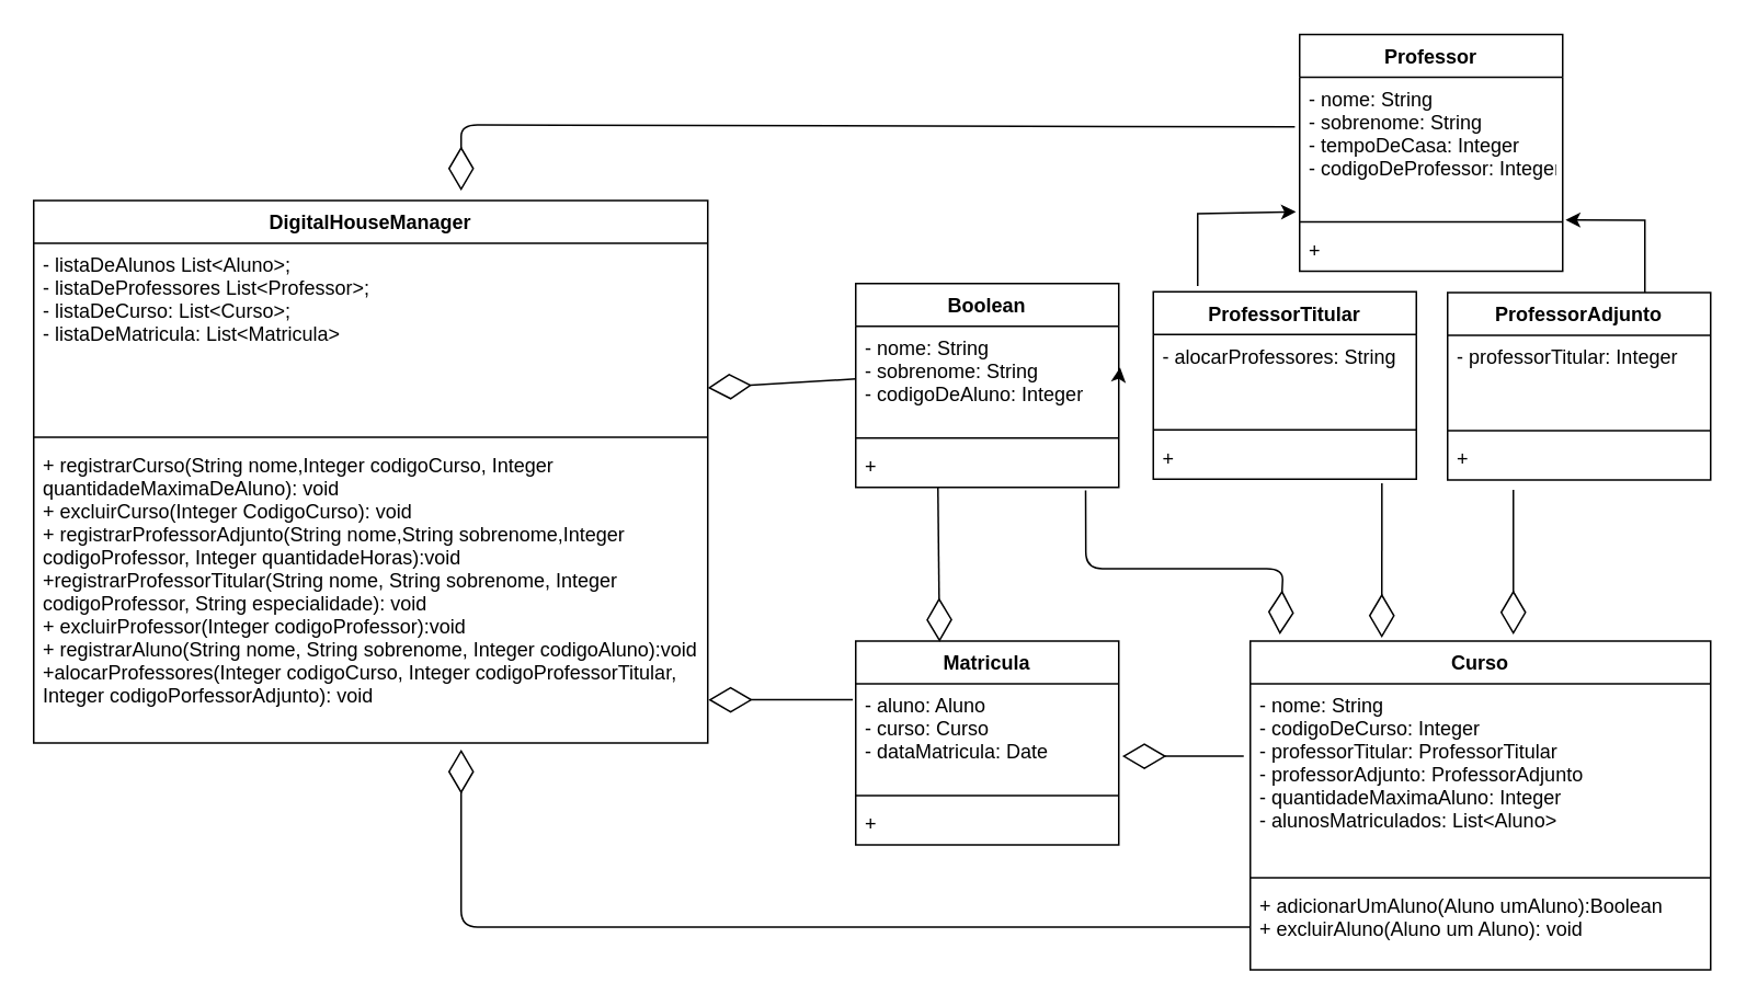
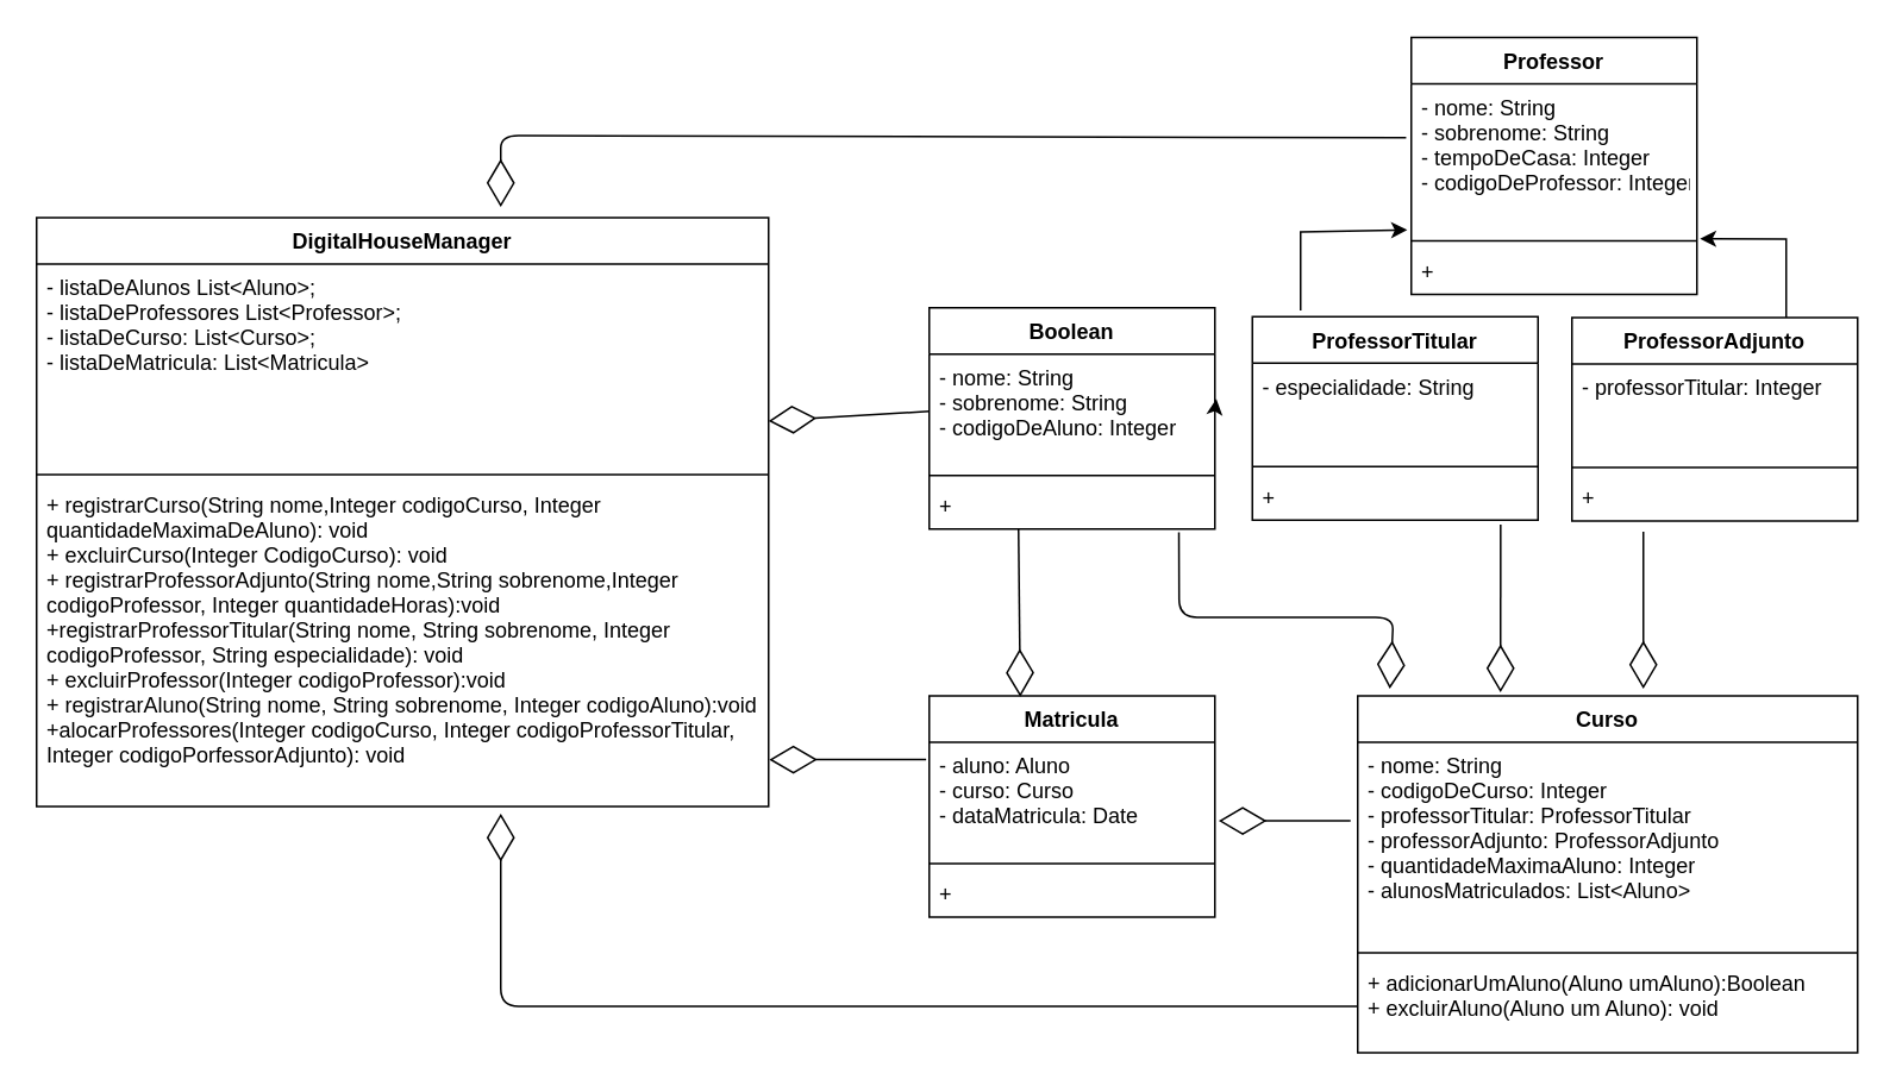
  <mxCell id="0" />
  <mxCell id="1" parent="0" />
  <mxCell id="2" value="Curso" style="swimlane;fontStyle=1;align=center;verticalAlign=top;childLayout=stackLayout;horizontal=1;startSize=26;horizontalStack=0;resizeParent=1;resizeParentMax=0;resizeLast=0;collapsible=1;marginBottom=0;" parent="1" vertex="1"><mxGeometry x="760" y="389.5" width="280" height="200" as="geometry" /></mxCell>
  <mxCell id="3" value="- nome: String&#10;- codigoDeCurso: Integer&#10;- professorTitular: ProfessorTitular&#10;- professorAdjunto: ProfessorAdjunto&#10;- quantidadeMaximaAluno: Integer&#10;- alunosMatriculados: List&lt;Aluno&gt;&#10;&#10;" style="text;strokeColor=none;fillColor=none;align=left;verticalAlign=top;spacingLeft=4;spacingRight=4;overflow=hidden;rotatable=0;points=[[0,0.5],[1,0.5]];portConstraint=eastwest;" parent="2" vertex="1"><mxGeometry y="26" width="280" height="114" as="geometry" /></mxCell>
  <mxCell id="4" value="" style="line;strokeWidth=1;fillColor=none;align=left;verticalAlign=middle;spacingTop=-1;spacingLeft=3;spacingRight=3;rotatable=0;labelPosition=right;points=[];portConstraint=eastwest;" parent="2" vertex="1"><mxGeometry y="140" width="280" height="8" as="geometry" /></mxCell>
  <mxCell id="5" value="+ adicionarUmAluno(Aluno umAluno):Boolean&#10;+ excluirAluno(Aluno um Aluno): void&#10;" style="text;strokeColor=none;fillColor=none;align=left;verticalAlign=top;spacingLeft=4;spacingRight=4;overflow=hidden;rotatable=0;points=[[0,0.5],[1,0.5]];portConstraint=eastwest;" parent="2" vertex="1"><mxGeometry y="148" width="280" height="52" as="geometry" /></mxCell>
  <mxCell id="6" value="Boolean" style="swimlane;fontStyle=1;align=center;verticalAlign=top;childLayout=stackLayout;horizontal=1;startSize=26;horizontalStack=0;resizeParent=1;resizeParentMax=0;resizeLast=0;collapsible=1;marginBottom=0;" parent="1" vertex="1"><mxGeometry x="520" y="172" width="160" height="124" as="geometry" /></mxCell>
  <mxCell id="7" value="- nome: String&#10;- sobrenome: String&#10;- codigoDeAluno: Integer&#10;" style="text;strokeColor=none;fillColor=none;align=left;verticalAlign=top;spacingLeft=4;spacingRight=4;overflow=hidden;rotatable=0;points=[[0,0.5],[1,0.5]];portConstraint=eastwest;" parent="6" vertex="1"><mxGeometry y="26" width="160" height="64" as="geometry" /></mxCell>
  <mxCell id="8" value="" style="line;strokeWidth=1;fillColor=none;align=left;verticalAlign=middle;spacingTop=-1;spacingLeft=3;spacingRight=3;rotatable=0;labelPosition=right;points=[];portConstraint=eastwest;" parent="6" vertex="1"><mxGeometry y="90" width="160" height="8" as="geometry" /></mxCell>
  <mxCell id="9" style="edgeStyle=orthogonalEdgeStyle;rounded=0;orthogonalLoop=1;jettySize=auto;html=1;exitX=1;exitY=0.5;exitDx=0;exitDy=0;entryX=1.005;entryY=0.391;entryDx=0;entryDy=0;entryPerimeter=0;" edge="1" parent="6" source="7" target="7"><mxGeometry relative="1" as="geometry" /></mxCell>
  <mxCell id="10" value="+" style="text;strokeColor=none;fillColor=none;align=left;verticalAlign=top;spacingLeft=4;spacingRight=4;overflow=hidden;rotatable=0;points=[[0,0.5],[1,0.5]];portConstraint=eastwest;" parent="6" vertex="1"><mxGeometry y="98" width="160" height="26" as="geometry" /></mxCell>
  <mxCell id="11" value="Professor" style="swimlane;fontStyle=1;align=center;verticalAlign=top;childLayout=stackLayout;horizontal=1;startSize=26;horizontalStack=0;resizeParent=1;resizeParentMax=0;resizeLast=0;collapsible=1;marginBottom=0;" parent="1" vertex="1"><mxGeometry x="790" y="20.5" width="160" height="144" as="geometry" /></mxCell>
  <mxCell id="12" value="- nome: String&#10;- sobrenome: String&#10;- tempoDeCasa: Integer&#10;- codigoDeProfessor: Integer&#10;" style="text;strokeColor=none;fillColor=none;align=left;verticalAlign=top;spacingLeft=4;spacingRight=4;overflow=hidden;rotatable=0;points=[[0,0.5],[1,0.5]];portConstraint=eastwest;" parent="11" vertex="1"><mxGeometry y="26" width="160" height="84" as="geometry" /></mxCell>
  <mxCell id="13" value="" style="line;strokeWidth=1;fillColor=none;align=left;verticalAlign=middle;spacingTop=-1;spacingLeft=3;spacingRight=3;rotatable=0;labelPosition=right;points=[];portConstraint=eastwest;" parent="11" vertex="1"><mxGeometry y="110" width="160" height="8" as="geometry" /></mxCell>
  <mxCell id="14" value="+" style="text;strokeColor=none;fillColor=none;align=left;verticalAlign=top;spacingLeft=4;spacingRight=4;overflow=hidden;rotatable=0;points=[[0,0.5],[1,0.5]];portConstraint=eastwest;" parent="11" vertex="1"><mxGeometry y="118" width="160" height="26" as="geometry" /></mxCell>
  <mxCell id="15" value="ProfessorTitular" style="swimlane;fontStyle=1;align=center;verticalAlign=top;childLayout=stackLayout;horizontal=1;startSize=26;horizontalStack=0;resizeParent=1;resizeParentMax=0;resizeLast=0;collapsible=1;marginBottom=0;" parent="1" vertex="1"><mxGeometry x="701" y="177" width="160" height="114" as="geometry" /></mxCell>
- <mxCell id="16" value="- alocarProfessores: String&#10;&#10;" style="text;strokeColor=none;fillColor=none;align=left;verticalAlign=top;spacingLeft=4;spacingRight=4;overflow=hidden;rotatable=0;points=[[0,0.5],[1,0.5]];portConstraint=eastwest;" parent="15" vertex="1"><mxGeometry y="26" width="160" height="54" as="geometry" /></mxCell>
+ <mxCell id="16" value="- especialidade: String&#10;&#10;" style="text;strokeColor=none;fillColor=none;align=left;verticalAlign=top;spacingLeft=4;spacingRight=4;overflow=hidden;rotatable=0;points=[[0,0.5],[1,0.5]];portConstraint=eastwest;" parent="15" vertex="1"><mxGeometry y="26" width="160" height="54" as="geometry" /></mxCell>
  <mxCell id="17" value="" style="line;strokeWidth=1;fillColor=none;align=left;verticalAlign=middle;spacingTop=-1;spacingLeft=3;spacingRight=3;rotatable=0;labelPosition=right;points=[];portConstraint=eastwest;" parent="15" vertex="1"><mxGeometry y="80" width="160" height="8" as="geometry" /></mxCell>
  <mxCell id="18" value="+" style="text;strokeColor=none;fillColor=none;align=left;verticalAlign=top;spacingLeft=4;spacingRight=4;overflow=hidden;rotatable=0;points=[[0,0.5],[1,0.5]];portConstraint=eastwest;" parent="15" vertex="1"><mxGeometry y="88" width="160" height="26" as="geometry" /></mxCell>
  <mxCell id="19" value="ProfessorAdjunto" style="swimlane;fontStyle=1;align=center;verticalAlign=top;childLayout=stackLayout;horizontal=1;startSize=26;horizontalStack=0;resizeParent=1;resizeParentMax=0;resizeLast=0;collapsible=1;marginBottom=0;" parent="1" vertex="1"><mxGeometry x="880" y="177.5" width="160" height="114" as="geometry" /></mxCell>
  <mxCell id="20" value="- professorTitular: Integer&#10;" style="text;strokeColor=none;fillColor=none;align=left;verticalAlign=top;spacingLeft=4;spacingRight=4;overflow=hidden;rotatable=0;points=[[0,0.5],[1,0.5]];portConstraint=eastwest;" parent="19" vertex="1"><mxGeometry y="26" width="160" height="54" as="geometry" /></mxCell>
  <mxCell id="21" value="" style="line;strokeWidth=1;fillColor=none;align=left;verticalAlign=middle;spacingTop=-1;spacingLeft=3;spacingRight=3;rotatable=0;labelPosition=right;points=[];portConstraint=eastwest;" parent="19" vertex="1"><mxGeometry y="80" width="160" height="8" as="geometry" /></mxCell>
  <mxCell id="22" value="+" style="text;strokeColor=none;fillColor=none;align=left;verticalAlign=top;spacingLeft=4;spacingRight=4;overflow=hidden;rotatable=0;points=[[0,0.5],[1,0.5]];portConstraint=eastwest;" parent="19" vertex="1"><mxGeometry y="88" width="160" height="26" as="geometry" /></mxCell>
  <mxCell id="23" value="Matricula" style="swimlane;fontStyle=1;align=center;verticalAlign=top;childLayout=stackLayout;horizontal=1;startSize=26;horizontalStack=0;resizeParent=1;resizeParentMax=0;resizeLast=0;collapsible=1;marginBottom=0;" parent="1" vertex="1"><mxGeometry x="520" y="389.5" width="160" height="124" as="geometry" /></mxCell>
  <mxCell id="24" value="- aluno: Aluno&#10;- curso: Curso&#10;- dataMatricula: Date&#10;" style="text;strokeColor=none;fillColor=none;align=left;verticalAlign=top;spacingLeft=4;spacingRight=4;overflow=hidden;rotatable=0;points=[[0,0.5],[1,0.5]];portConstraint=eastwest;" parent="23" vertex="1"><mxGeometry y="26" width="160" height="64" as="geometry" /></mxCell>
  <mxCell id="25" value="" style="line;strokeWidth=1;fillColor=none;align=left;verticalAlign=middle;spacingTop=-1;spacingLeft=3;spacingRight=3;rotatable=0;labelPosition=right;points=[];portConstraint=eastwest;" parent="23" vertex="1"><mxGeometry y="90" width="160" height="8" as="geometry" /></mxCell>
  <mxCell id="26" value="+" style="text;strokeColor=none;fillColor=none;align=left;verticalAlign=top;spacingLeft=4;spacingRight=4;overflow=hidden;rotatable=0;points=[[0,0.5],[1,0.5]];portConstraint=eastwest;" parent="23" vertex="1"><mxGeometry y="98" width="160" height="26" as="geometry" /></mxCell>
  <mxCell id="27" value="DigitalHouseManager" style="swimlane;fontStyle=1;align=center;verticalAlign=top;childLayout=stackLayout;horizontal=1;startSize=26;horizontalStack=0;resizeParent=1;resizeParentMax=0;resizeLast=0;collapsible=1;marginBottom=0;" parent="1" vertex="1"><mxGeometry x="20" y="121.5" width="410" height="330" as="geometry" /></mxCell>
  <mxCell id="28" value="- listaDeAlunos List&lt;Aluno&gt;;&#10;- listaDeProfessores List&lt;Professor&gt;;&#10;- listaDeCurso: List&lt;Curso&gt;;&#10;- listaDeMatricula: List&lt;Matricula&gt;&#10;" style="text;strokeColor=none;fillColor=none;align=left;verticalAlign=top;spacingLeft=4;spacingRight=4;overflow=hidden;rotatable=0;points=[[0,0.5],[1,0.5]];portConstraint=eastwest;" parent="27" vertex="1"><mxGeometry y="26" width="410" height="114" as="geometry" /></mxCell>
  <mxCell id="29" value="" style="endArrow=diamondThin;endFill=0;endSize=24;html=1;exitX=0;exitY=0.5;exitDx=0;exitDy=0;" edge="1" parent="27" source="7"><mxGeometry width="160" relative="1" as="geometry"><mxPoint x="460" y="114.2" as="sourcePoint" /><mxPoint x="410" y="114" as="targetPoint" /></mxGeometry></mxCell>
  <mxCell id="30" value="" style="line;strokeWidth=1;fillColor=none;align=left;verticalAlign=middle;spacingTop=-1;spacingLeft=3;spacingRight=3;rotatable=0;labelPosition=right;points=[];portConstraint=eastwest;" parent="27" vertex="1"><mxGeometry y="140" width="410" height="8" as="geometry" /></mxCell>
  <mxCell id="31" value="+ registrarCurso(String nome,Integer codigoCurso, Integer &#10;quantidadeMaximaDeAluno): void&#10;+ excluirCurso(Integer CodigoCurso): void&#10;+ registrarProfessorAdjunto(String nome,String sobrenome,Integer &#10;codigoProfessor, Integer quantidadeHoras):void&#10;+registrarProfessorTitular(String nome, String sobrenome, Integer &#10;codigoProfessor, String especialidade): void&#10;+ excluirProfessor(Integer codigoProfessor):void&#10;+ registrarAluno(String nome, String sobrenome, Integer codigoAluno):void&#10;+alocarProfessores(Integer codigoCurso, Integer codigoProfessorTitular, &#10;Integer codigoPorfessorAdjunto): void&#10; " style="text;strokeColor=none;fillColor=none;align=left;verticalAlign=top;spacingLeft=4;spacingRight=4;overflow=hidden;rotatable=0;points=[[0,0.5],[1,0.5]];portConstraint=eastwest;" parent="27" vertex="1"><mxGeometry y="148" width="410" height="182" as="geometry" /></mxCell>
  <mxCell id="32" value="" style="endArrow=classic;html=1;rounded=0;entryX=1.011;entryY=1.033;entryDx=0;entryDy=0;entryPerimeter=0;exitX=0.75;exitY=0;exitDx=0;exitDy=0;" edge="1" parent="1" source="19" target="12"><mxGeometry width="50" height="50" relative="1" as="geometry"><mxPoint x="1000" y="225.5" as="sourcePoint" /><mxPoint x="1362" y="167.5" as="targetPoint" /><Array as="points"><mxPoint x="1000" y="133.5" /></Array></mxGeometry></mxCell>
  <mxCell id="33" value="" style="endArrow=classic;html=1;rounded=0;entryX=-0.014;entryY=0.974;entryDx=0;entryDy=0;entryPerimeter=0;exitX=0.75;exitY=0;exitDx=0;exitDy=0;" edge="1" parent="1" target="12"><mxGeometry width="50" height="50" relative="1" as="geometry"><mxPoint x="728" y="173.5" as="sourcePoint" /><mxPoint x="680" y="129.5" as="targetPoint" /><Array as="points"><mxPoint x="728" y="129.5" /></Array></mxGeometry></mxCell>
  <mxCell id="34" value="" style="endArrow=diamondThin;endFill=0;endSize=24;html=1;" edge="1" parent="1"><mxGeometry width="160" relative="1" as="geometry"><mxPoint x="920" y="297.5" as="sourcePoint" /><mxPoint x="920" y="385.5" as="targetPoint" /></mxGeometry></mxCell>
  <mxCell id="35" value="" style="endArrow=diamondThin;endFill=0;endSize=24;html=1;exitX=0.869;exitY=1.096;exitDx=0;exitDy=0;exitPerimeter=0;" edge="1" parent="1" source="18"><mxGeometry width="160" relative="1" as="geometry"><mxPoint x="918" y="310.5" as="sourcePoint" /><mxPoint x="840" y="387.5" as="targetPoint" /></mxGeometry></mxCell>
  <mxCell id="36" value="" style="endArrow=diamondThin;endFill=0;endSize=24;html=1;exitX=0.531;exitY=1.096;exitDx=0;exitDy=0;exitPerimeter=0;entryX=0.123;entryY=-0.01;entryDx=0;entryDy=0;entryPerimeter=0;" edge="1" parent="1"><mxGeometry width="160" relative="1" as="geometry"><mxPoint x="570" y="296" as="sourcePoint" /><mxPoint x="571" y="390" as="targetPoint" /></mxGeometry></mxCell>
  <mxCell id="37" value="" style="endArrow=diamondThin;endFill=0;endSize=24;html=1;entryX=1.013;entryY=0.688;entryDx=0;entryDy=0;entryPerimeter=0;" edge="1" parent="1" target="24"><mxGeometry width="160" relative="1" as="geometry"><mxPoint x="756" y="459.5" as="sourcePoint" /><mxPoint x="807" y="407.5" as="targetPoint" /></mxGeometry></mxCell>
  <mxCell id="38" value="" style="endArrow=diamondThin;endFill=0;endSize=24;html=1;exitX=-0.018;exitY=0.36;exitDx=0;exitDy=0;exitPerimeter=0;" edge="1" parent="1" source="12"><mxGeometry width="160" relative="1" as="geometry"><mxPoint x="280" y="115.5" as="sourcePoint" /><mxPoint x="280" y="115.5" as="targetPoint" /><Array as="points"><mxPoint x="280" y="75.5" /></Array></mxGeometry></mxCell>
  <mxCell id="39" value="" style="endArrow=diamondThin;endFill=0;endSize=24;html=1;exitX=-0.011;exitY=0.15;exitDx=0;exitDy=0;exitPerimeter=0;entryX=1.001;entryY=0.856;entryDx=0;entryDy=0;entryPerimeter=0;" edge="1" parent="1" source="24" target="31"><mxGeometry width="160" relative="1" as="geometry"><mxPoint x="290" y="415.5" as="sourcePoint" /><mxPoint x="450" y="415.5" as="targetPoint" /></mxGeometry></mxCell>
  <mxCell id="40" value="" style="endArrow=diamondThin;endFill=0;endSize=24;html=1;exitX=0;exitY=0.5;exitDx=0;exitDy=0;" edge="1" parent="1" source="5"><mxGeometry width="160" relative="1" as="geometry"><mxPoint x="106" y="512.5" as="sourcePoint" /><mxPoint x="280" y="455.5" as="targetPoint" /><Array as="points"><mxPoint x="280" y="563.5" /></Array></mxGeometry></mxCell>
  <mxCell id="41" value="" style="endArrow=diamondThin;endFill=0;endSize=24;html=1;exitX=0.874;exitY=1.073;exitDx=0;exitDy=0;exitPerimeter=0;" edge="1" parent="1" source="10"><mxGeometry width="160" relative="1" as="geometry"><mxPoint x="760" y="296" as="sourcePoint" /><mxPoint x="778" y="385.5" as="targetPoint" /><Array as="points"><mxPoint x="660" y="345.5" /><mxPoint x="780" y="345.5" /></Array></mxGeometry></mxCell>
